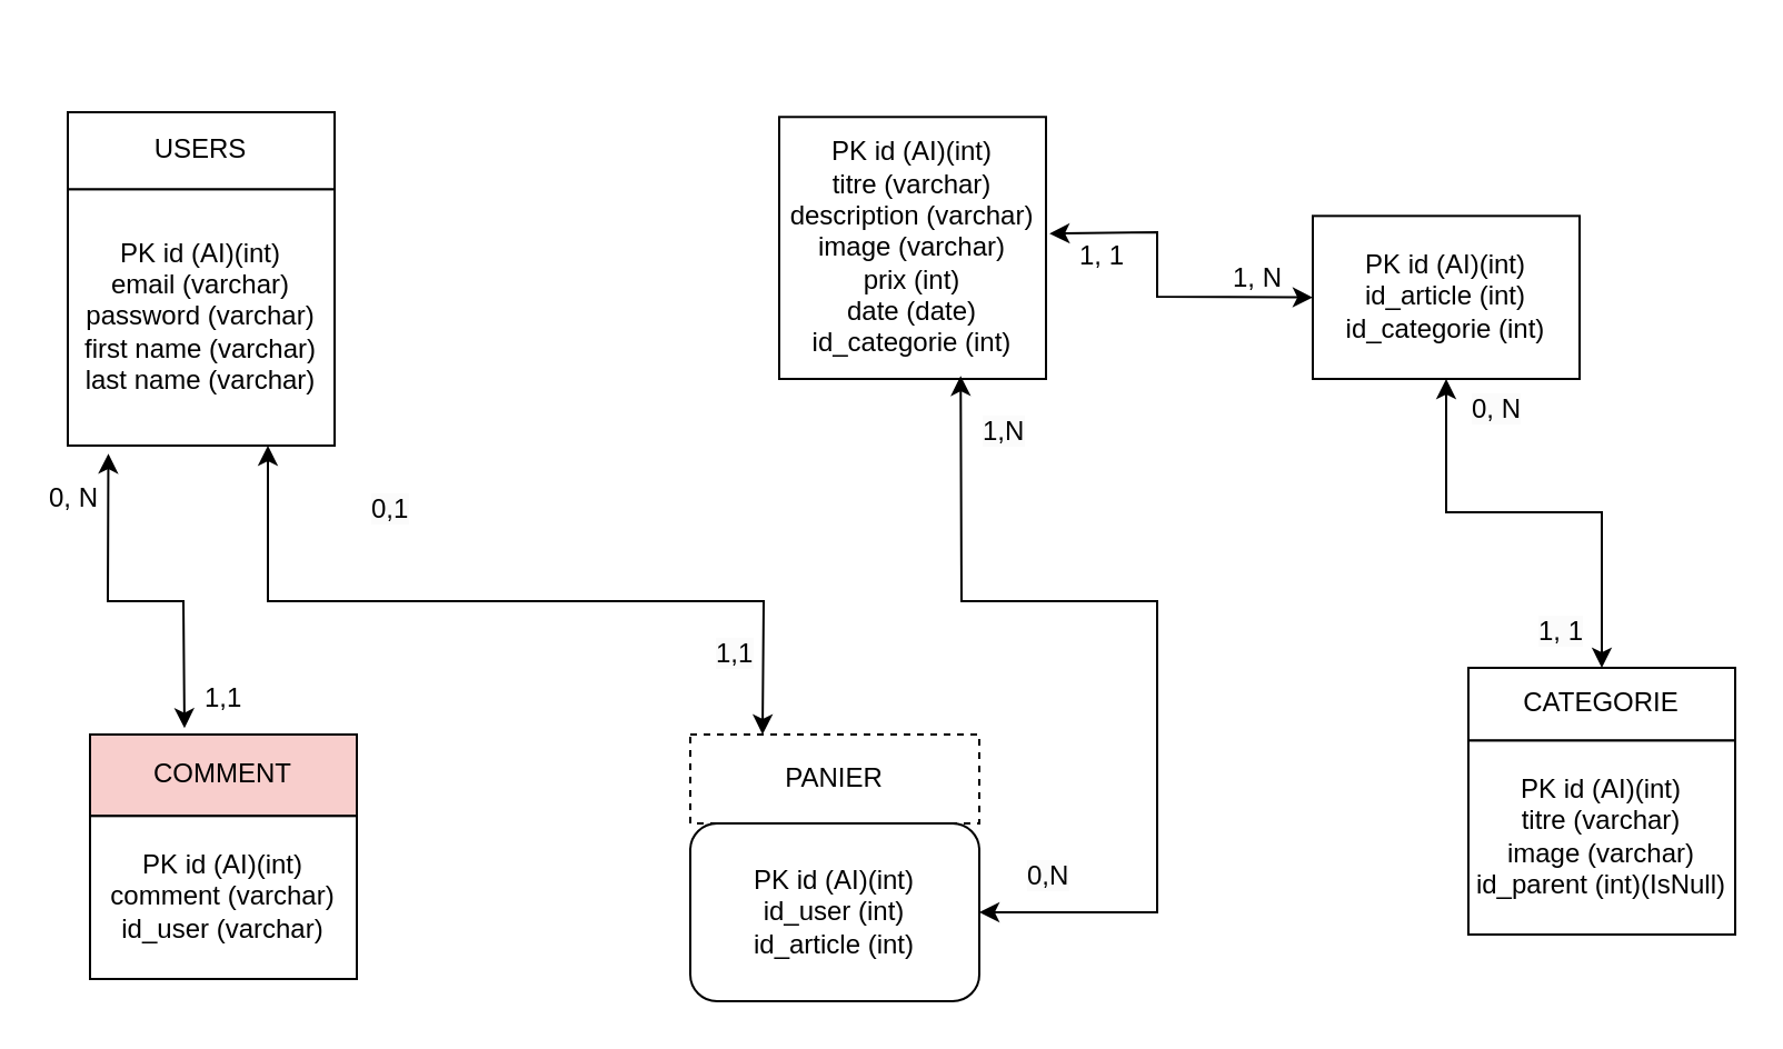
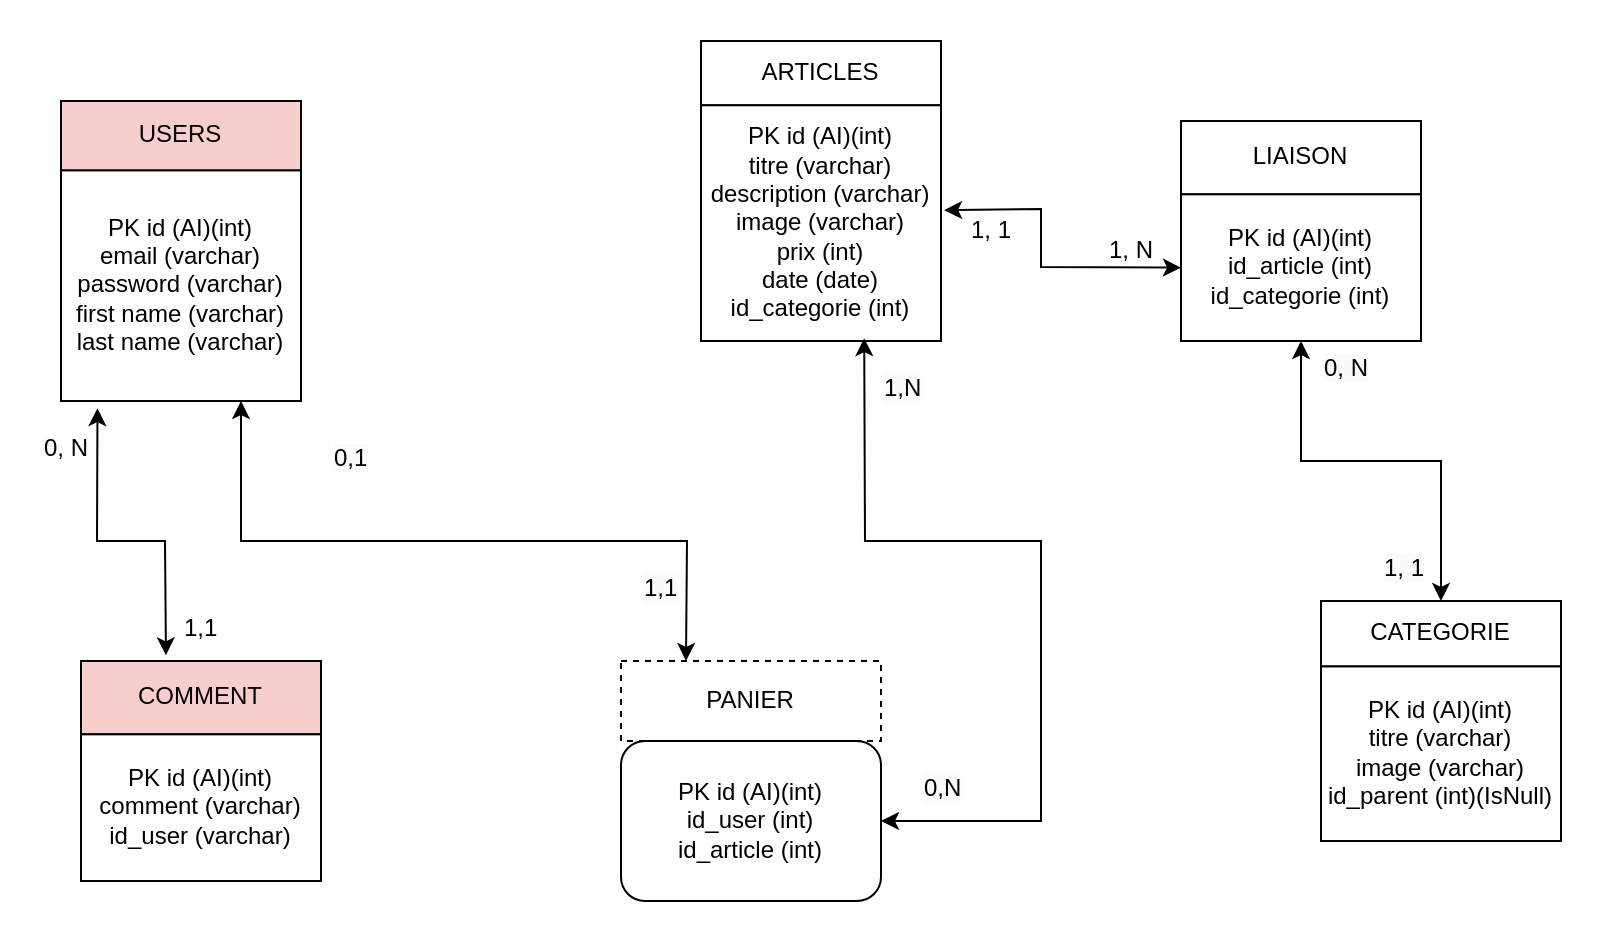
  <mxCell id="0" />
  <mxCell id="1" parent="0" />
  <mxCell id="2" value="" style="group" vertex="1" connectable="0" parent="1"><mxGeometry x="40" y="330" width="120" height="110" as="geometry" /></mxCell>
  <mxCell id="3" value="COMMENT" style="rounded=0;whiteSpace=wrap;html=1;fillColor=#f8cecc;" vertex="1" parent="2"><mxGeometry width="120" height="36.667" as="geometry" /></mxCell>
  <mxCell id="4" value="PK id (AI)(int)&lt;br&gt;comment (varchar)&lt;br&gt;id_user (varchar)" style="rounded=0;whiteSpace=wrap;html=1;" vertex="1" parent="2"><mxGeometry y="36.667" width="120" height="73.333" as="geometry" /></mxCell>
  <mxCell id="5" value="" style="group" vertex="1" connectable="0" parent="1"><mxGeometry x="310" y="330" width="130" height="120" as="geometry" /></mxCell>
  <mxCell id="6" value="PANIER" style="rounded=0;whiteSpace=wrap;html=1;dashed=1;" vertex="1" parent="5"><mxGeometry width="130" height="40" as="geometry" /></mxCell>
  <mxCell id="7" value="PK id (AI)(int)&lt;br&gt;id_user (int)&lt;br&gt;id_article (int)" style="whiteSpace=wrap;html=1;rounded=1;" vertex="1" parent="5"><mxGeometry y="40" width="130" height="80" as="geometry" /></mxCell>
  <mxCell id="8" value="" style="group" vertex="1" connectable="0" parent="1"><mxGeometry x="660" y="300" width="120" height="120" as="geometry" /></mxCell>
  <mxCell id="9" value="CATEGORIE" style="rounded=0;whiteSpace=wrap;html=1;" vertex="1" parent="8"><mxGeometry width="120" height="32.727" as="geometry" /></mxCell>
  <mxCell id="10" value="PK id (AI)(int)&lt;br&gt;titre (varchar)&lt;br&gt;image (varchar)&lt;br&gt;id_parent (int)(IsNull)" style="rounded=0;whiteSpace=wrap;html=1;" vertex="1" parent="8"><mxGeometry y="32.727" width="120" height="87.273" as="geometry" /></mxCell>
  <mxCell id="11" value="" style="group" vertex="1" connectable="0" parent="1"><mxGeometry x="350" y="20" width="120" height="150" as="geometry" /></mxCell>
+ <mxCell id="12" value="ARTICLES" style="rounded=0;whiteSpace=wrap;html=1;" vertex="1" parent="11"><mxGeometry width="120" height="32.143" as="geometry" /></mxCell>
  <mxCell id="13" value="PK id (AI)(int)&lt;br&gt;titre (varchar)&lt;br&gt;description (varchar)&lt;br&gt;image (varchar)&lt;br&gt;prix (int)&lt;br&gt;date (date)&lt;br&gt;id_categorie (int)" style="rounded=0;whiteSpace=wrap;html=1;" vertex="1" parent="11"><mxGeometry y="32.143" width="120" height="117.857" as="geometry" /></mxCell>
  <mxCell id="14" value="" style="group" vertex="1" connectable="0" parent="1"><mxGeometry x="30" y="50" width="120" height="150" as="geometry" /></mxCell>
  <mxCell id="15" value="PK id (AI)(int)&lt;br&gt;email (varchar)&lt;br&gt;password (varchar)&lt;br&gt;first name (varchar)&lt;br&gt;last name (varchar)" style="rounded=0;whiteSpace=wrap;html=1;" vertex="1" parent="14"><mxGeometry y="34.62" width="120" height="115.38" as="geometry" /></mxCell>
- <mxCell id="16" value="USERS" style="rounded=0;whiteSpace=wrap;html=1;" vertex="1" parent="14"><mxGeometry width="120" height="34.62" as="geometry" /></mxCell>
+ <mxCell id="16" value="USERS" style="rounded=0;whiteSpace=wrap;html=1;fillColor=#f8cecc;" vertex="1" parent="14"><mxGeometry width="120" height="34.62" as="geometry" /></mxCell>
  <mxCell id="17" value="" style="group" vertex="1" connectable="0" parent="1"><mxGeometry x="590" y="60" width="120" height="110" as="geometry" /></mxCell>
+ <mxCell id="18" value="LIAISON" style="rounded=0;whiteSpace=wrap;html=1;" vertex="1" parent="17"><mxGeometry width="120" height="36.667" as="geometry" /></mxCell>
  <mxCell id="19" value="PK id (AI)(int)&lt;br&gt;id_article (int)&lt;br&gt;id_categorie (int)" style="rounded=0;whiteSpace=wrap;html=1;" vertex="1" parent="17"><mxGeometry y="36.667" width="120" height="73.333" as="geometry" /></mxCell>
  <mxCell id="20" value="" style="endArrow=classic;startArrow=classic;html=1;rounded=0;entryX=0;entryY=0.5;entryDx=0;entryDy=0;exitX=1.013;exitY=0.445;exitDx=0;exitDy=0;exitPerimeter=0;" edge="1" parent="1" source="13" target="19"><mxGeometry width="50" height="50" relative="1" as="geometry"><mxPoint x="470" y="120" as="sourcePoint" /><mxPoint x="520" y="70" as="targetPoint" /><Array as="points"><mxPoint x="520" y="104" /><mxPoint x="520" y="133" /></Array></mxGeometry></mxCell>
  <mxCell id="21" value="" style="endArrow=classic;startArrow=classic;html=1;rounded=0;exitX=0.5;exitY=0;exitDx=0;exitDy=0;entryX=0.5;entryY=1;entryDx=0;entryDy=0;" edge="1" parent="1" source="9" target="19"><mxGeometry width="50" height="50" relative="1" as="geometry"><mxPoint x="570" y="220" as="sourcePoint" /><mxPoint x="620" y="170" as="targetPoint" /><Array as="points"><mxPoint x="720" y="230" /><mxPoint x="650" y="230" /></Array></mxGeometry></mxCell>
  <mxCell id="22" value="1, N" style="text;html=1;align=center;verticalAlign=middle;resizable=0;points=[];autosize=1;strokeColor=none;fillColor=none;" vertex="1" parent="1"><mxGeometry x="540" y="110" width="50" height="30" as="geometry" /></mxCell>
  <mxCell id="23" value="&lt;span style=&quot;color: rgb(0, 0, 0); font-family: Helvetica; font-size: 12px; font-style: normal; font-variant-ligatures: normal; font-variant-caps: normal; font-weight: 400; letter-spacing: normal; orphans: 2; text-align: center; text-indent: 0px; text-transform: none; widows: 2; word-spacing: 0px; -webkit-text-stroke-width: 0px; background-color: rgb(251, 251, 251); text-decoration-thickness: initial; text-decoration-style: initial; text-decoration-color: initial; float: none; display: inline !important;&quot;&gt;1, 1&lt;/span&gt;" style="text;whiteSpace=wrap;html=1;" vertex="1" parent="1"><mxGeometry x="690" y="270" width="40" height="30" as="geometry" /></mxCell>
  <mxCell id="24" value="&lt;span style=&quot;color: rgb(0, 0, 0); font-family: Helvetica; font-size: 12px; font-style: normal; font-variant-ligatures: normal; font-variant-caps: normal; font-weight: 400; letter-spacing: normal; orphans: 2; text-align: center; text-indent: 0px; text-transform: none; widows: 2; word-spacing: 0px; -webkit-text-stroke-width: 0px; background-color: rgb(251, 251, 251); text-decoration-thickness: initial; text-decoration-style: initial; text-decoration-color: initial; float: none; display: inline !important;&quot;&gt;0,N&lt;/span&gt;" style="text;whiteSpace=wrap;html=1;" vertex="1" parent="1"><mxGeometry x="460" y="380" width="30" height="20" as="geometry" /></mxCell>
  <mxCell id="25" value="&lt;span style=&quot;color: rgb(0, 0, 0); font-family: Helvetica; font-size: 12px; font-style: normal; font-variant-ligatures: normal; font-variant-caps: normal; font-weight: 400; letter-spacing: normal; orphans: 2; text-align: center; text-indent: 0px; text-transform: none; widows: 2; word-spacing: 0px; -webkit-text-stroke-width: 0px; background-color: rgb(251, 251, 251); text-decoration-thickness: initial; text-decoration-style: initial; text-decoration-color: initial; float: none; display: inline !important;&quot;&gt;0,1&lt;/span&gt;" style="text;whiteSpace=wrap;html=1;" vertex="1" parent="1"><mxGeometry x="165" y="215" width="30" height="30" as="geometry" /></mxCell>
  <mxCell id="26" value="&lt;span style=&quot;color: rgb(0, 0, 0); font-family: Helvetica; font-size: 12px; font-style: normal; font-variant-ligatures: normal; font-variant-caps: normal; font-weight: 400; letter-spacing: normal; orphans: 2; text-align: center; text-indent: 0px; text-transform: none; widows: 2; word-spacing: 0px; -webkit-text-stroke-width: 0px; background-color: rgb(251, 251, 251); text-decoration-thickness: initial; text-decoration-style: initial; text-decoration-color: initial; float: none; display: inline !important;&quot;&gt;1,1&lt;/span&gt;" style="text;whiteSpace=wrap;html=1;" vertex="1" parent="1"><mxGeometry x="320" y="280" width="30" height="30" as="geometry" /></mxCell>
  <mxCell id="27" value="&lt;div style=&quot;text-align: center;&quot;&gt;0, N&lt;/div&gt;" style="text;whiteSpace=wrap;html=1;" vertex="1" parent="1"><mxGeometry x="20" y="210" width="30" height="30" as="geometry" /></mxCell>
  <mxCell id="28" value="" style="endArrow=classic;startArrow=classic;html=1;rounded=0;entryX=0.25;entryY=0;entryDx=0;entryDy=0;" edge="1" parent="1" target="6"><mxGeometry width="50" height="50" relative="1" as="geometry"><mxPoint x="120" y="200" as="sourcePoint" /><mxPoint x="220" y="210" as="targetPoint" /><Array as="points"><mxPoint x="120" y="270" /><mxPoint x="343" y="270" /></Array></mxGeometry></mxCell>
  <mxCell id="29" value="" style="endArrow=classic;startArrow=classic;html=1;rounded=0;entryX=0.152;entryY=1.031;entryDx=0;entryDy=0;entryPerimeter=0;exitX=0.354;exitY=-0.077;exitDx=0;exitDy=0;exitPerimeter=0;" edge="1" parent="1" source="3" target="15"><mxGeometry width="50" height="50" relative="1" as="geometry"><mxPoint x="75" y="330" as="sourcePoint" /><mxPoint x="125" y="280" as="targetPoint" /><Array as="points"><mxPoint x="82" y="270" /><mxPoint x="48" y="270" /></Array></mxGeometry></mxCell>
  <mxCell id="30" value="&lt;div style=&quot;text-align: center;&quot;&gt;1,1&lt;/div&gt;" style="text;whiteSpace=wrap;html=1;" vertex="1" parent="1"><mxGeometry x="90" y="300" width="30" height="30" as="geometry" /></mxCell>
  <mxCell id="31" value="" style="endArrow=classic;startArrow=classic;html=1;rounded=0;entryX=0.68;entryY=0.988;entryDx=0;entryDy=0;entryPerimeter=0;exitX=1;exitY=0.5;exitDx=0;exitDy=0;" edge="1" parent="1" source="7" target="13"><mxGeometry width="50" height="50" relative="1" as="geometry"><mxPoint x="510" y="370" as="sourcePoint" /><mxPoint x="440" y="180" as="targetPoint" /><Array as="points"><mxPoint x="520" y="410" /><mxPoint x="520" y="270" /><mxPoint x="432" y="270" /></Array></mxGeometry></mxCell>
  <mxCell id="32" value="&lt;span style=&quot;color: rgb(0, 0, 0); font-family: Helvetica; font-size: 12px; font-style: normal; font-variant-ligatures: normal; font-variant-caps: normal; font-weight: 400; letter-spacing: normal; orphans: 2; text-align: center; text-indent: 0px; text-transform: none; widows: 2; word-spacing: 0px; -webkit-text-stroke-width: 0px; background-color: rgb(251, 251, 251); text-decoration-thickness: initial; text-decoration-style: initial; text-decoration-color: initial; float: none; display: inline !important;&quot;&gt;1,N&lt;/span&gt;" style="text;whiteSpace=wrap;html=1;" vertex="1" parent="1"><mxGeometry x="440" y="180" width="30" height="20" as="geometry" /></mxCell>
  <mxCell id="33" value="1, 1" style="text;html=1;align=center;verticalAlign=middle;resizable=0;points=[];autosize=1;strokeColor=none;fillColor=none;" vertex="1" parent="1"><mxGeometry x="475" y="100" width="40" height="30" as="geometry" /></mxCell>
  <mxCell id="34" value="&lt;span style=&quot;color: rgb(0, 0, 0); font-family: Helvetica; font-size: 12px; font-style: normal; font-variant-ligatures: normal; font-variant-caps: normal; font-weight: 400; letter-spacing: normal; orphans: 2; text-align: center; text-indent: 0px; text-transform: none; widows: 2; word-spacing: 0px; -webkit-text-stroke-width: 0px; background-color: rgb(251, 251, 251); text-decoration-thickness: initial; text-decoration-style: initial; text-decoration-color: initial; float: none; display: inline !important;&quot;&gt;0, N&lt;/span&gt;" style="text;whiteSpace=wrap;html=1;" vertex="1" parent="1"><mxGeometry x="660" y="170" width="40" height="30" as="geometry" /></mxCell>
